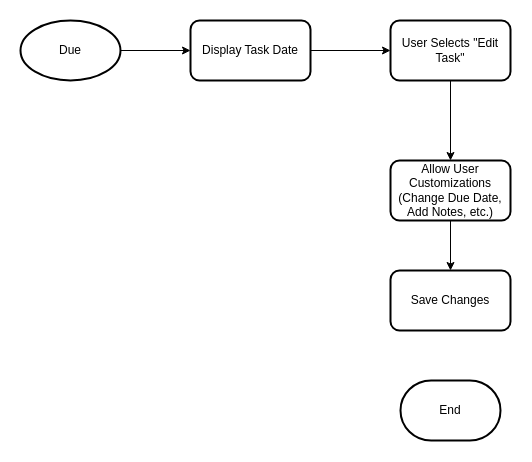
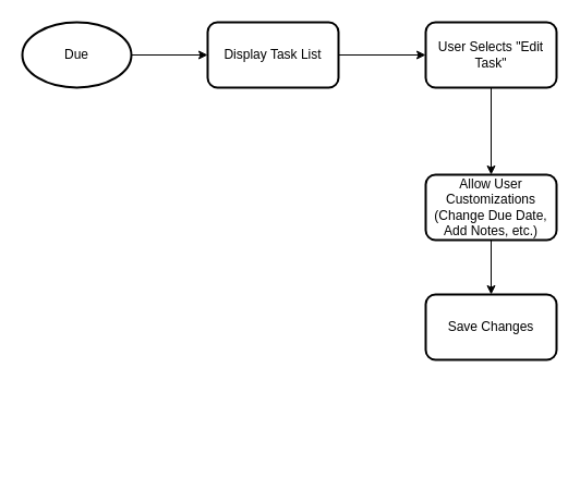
  <mxCell id="0" />
  <mxCell id="1" parent="0" />
  <mxCell id="2" value="" style="edgeStyle=orthogonalEdgeStyle;rounded=0;orthogonalLoop=1;jettySize=auto;html=1;" edge="1" parent="1" source="3" target="5"><mxGeometry relative="1" as="geometry" /></mxCell>
  <mxCell id="3" value="Due" style="strokeWidth=2;html=1;shape=mxgraph.flowchart.start_1;whiteSpace=wrap;" vertex="1" parent="1"><mxGeometry x="20" y="20" width="100" height="60" as="geometry" /></mxCell>
  <mxCell id="4" value="" style="edgeStyle=orthogonalEdgeStyle;rounded=0;orthogonalLoop=1;jettySize=auto;html=1;" edge="1" parent="1" source="5" target="7"><mxGeometry relative="1" as="geometry" /></mxCell>
- <mxCell id="5" value="Display Task Date" style="rounded=1;whiteSpace=wrap;html=1;strokeWidth=2;" vertex="1" parent="1"><mxGeometry x="190" y="20" width="120" height="60" as="geometry" /></mxCell>
+ <mxCell id="5" value="Display Task List" style="rounded=1;whiteSpace=wrap;html=1;strokeWidth=2;" vertex="1" parent="1"><mxGeometry x="190" y="20" width="120" height="60" as="geometry" /></mxCell>
  <mxCell id="6" value="" style="edgeStyle=orthogonalEdgeStyle;rounded=0;orthogonalLoop=1;jettySize=auto;html=1;" edge="1" parent="1" source="7" target="9"><mxGeometry relative="1" as="geometry" /></mxCell>
  <mxCell id="7" value="User Selects &quot;Edit Task&quot;" style="rounded=1;whiteSpace=wrap;html=1;strokeWidth=2;" vertex="1" parent="1"><mxGeometry x="390" y="20" width="120" height="60" as="geometry" /></mxCell>
  <mxCell id="8" value="" style="edgeStyle=orthogonalEdgeStyle;rounded=0;orthogonalLoop=1;jettySize=auto;html=1;" edge="1" parent="1" source="9" target="10"><mxGeometry relative="1" as="geometry" /></mxCell>
  <mxCell id="9" value="Allow User Customizations (Change Due Date, Add Notes, etc.)" style="rounded=1;whiteSpace=wrap;html=1;strokeWidth=2;" vertex="1" parent="1"><mxGeometry x="390" y="160" width="120" height="60" as="geometry" /></mxCell>
  <mxCell id="10" value="Save Changes" style="rounded=1;whiteSpace=wrap;html=1;strokeWidth=2;" vertex="1" parent="1"><mxGeometry x="390" y="270" width="120" height="60" as="geometry" /></mxCell>
- <mxCell id="11" value="End" style="strokeWidth=2;html=1;shape=mxgraph.flowchart.terminator;whiteSpace=wrap;" vertex="1" parent="1"><mxGeometry x="400" y="380" width="100" height="60" as="geometry" /></mxCell>
